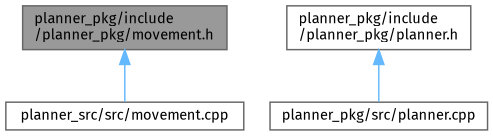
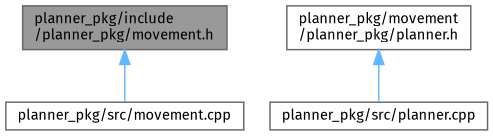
  digraph {
    fontname="Fira Sans"
    node [color=grey40 fillcolor=white fontname="Fira Sans" fontsize=10 shape=box style=filled]
    edge [color=steelblue1 dir=back fontname="Fira Sans" fontsize=10 labelfontname=Helvetica labelfontsize=10 style=solid]
    n1 [color=gray40 fillcolor=grey60 fontcolor=black height=0.2 label="planner_pkg/include\l/planner_pkg/movement.h" width=0.4]
-   n2 [height=0.2 label="planner_src/src/movement.cpp" width=0.4]
-   n3 [height=0.2 label="planner_pkg/include\l/planner_pkg/planner.h" width=0.4]
+   n2 [height=0.2 label="planner_pkg/src/movement.cpp" width=0.4]
+   n3 [height=0.2 label="planner_pkg/movement\l/planner_pkg/planner.h" width=0.4]
    n4 [height=0.2 label="planner_pkg/src/planner.cpp" width=0.4]
    n1 -> n2
    n3 -> n4
  }
